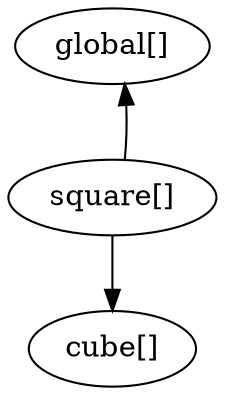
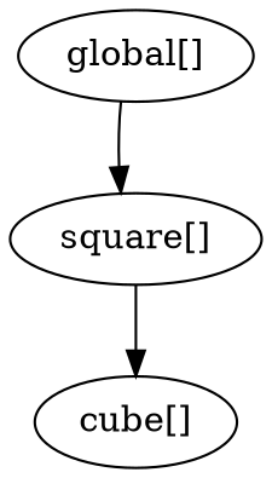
  digraph {
    n1 [label="global[]"]
    n2 [label="square[]"]
    n3 [label="cube[]"]
-   n2 -> n1
+   n1 -> n2
    n2 -> n3
  }
